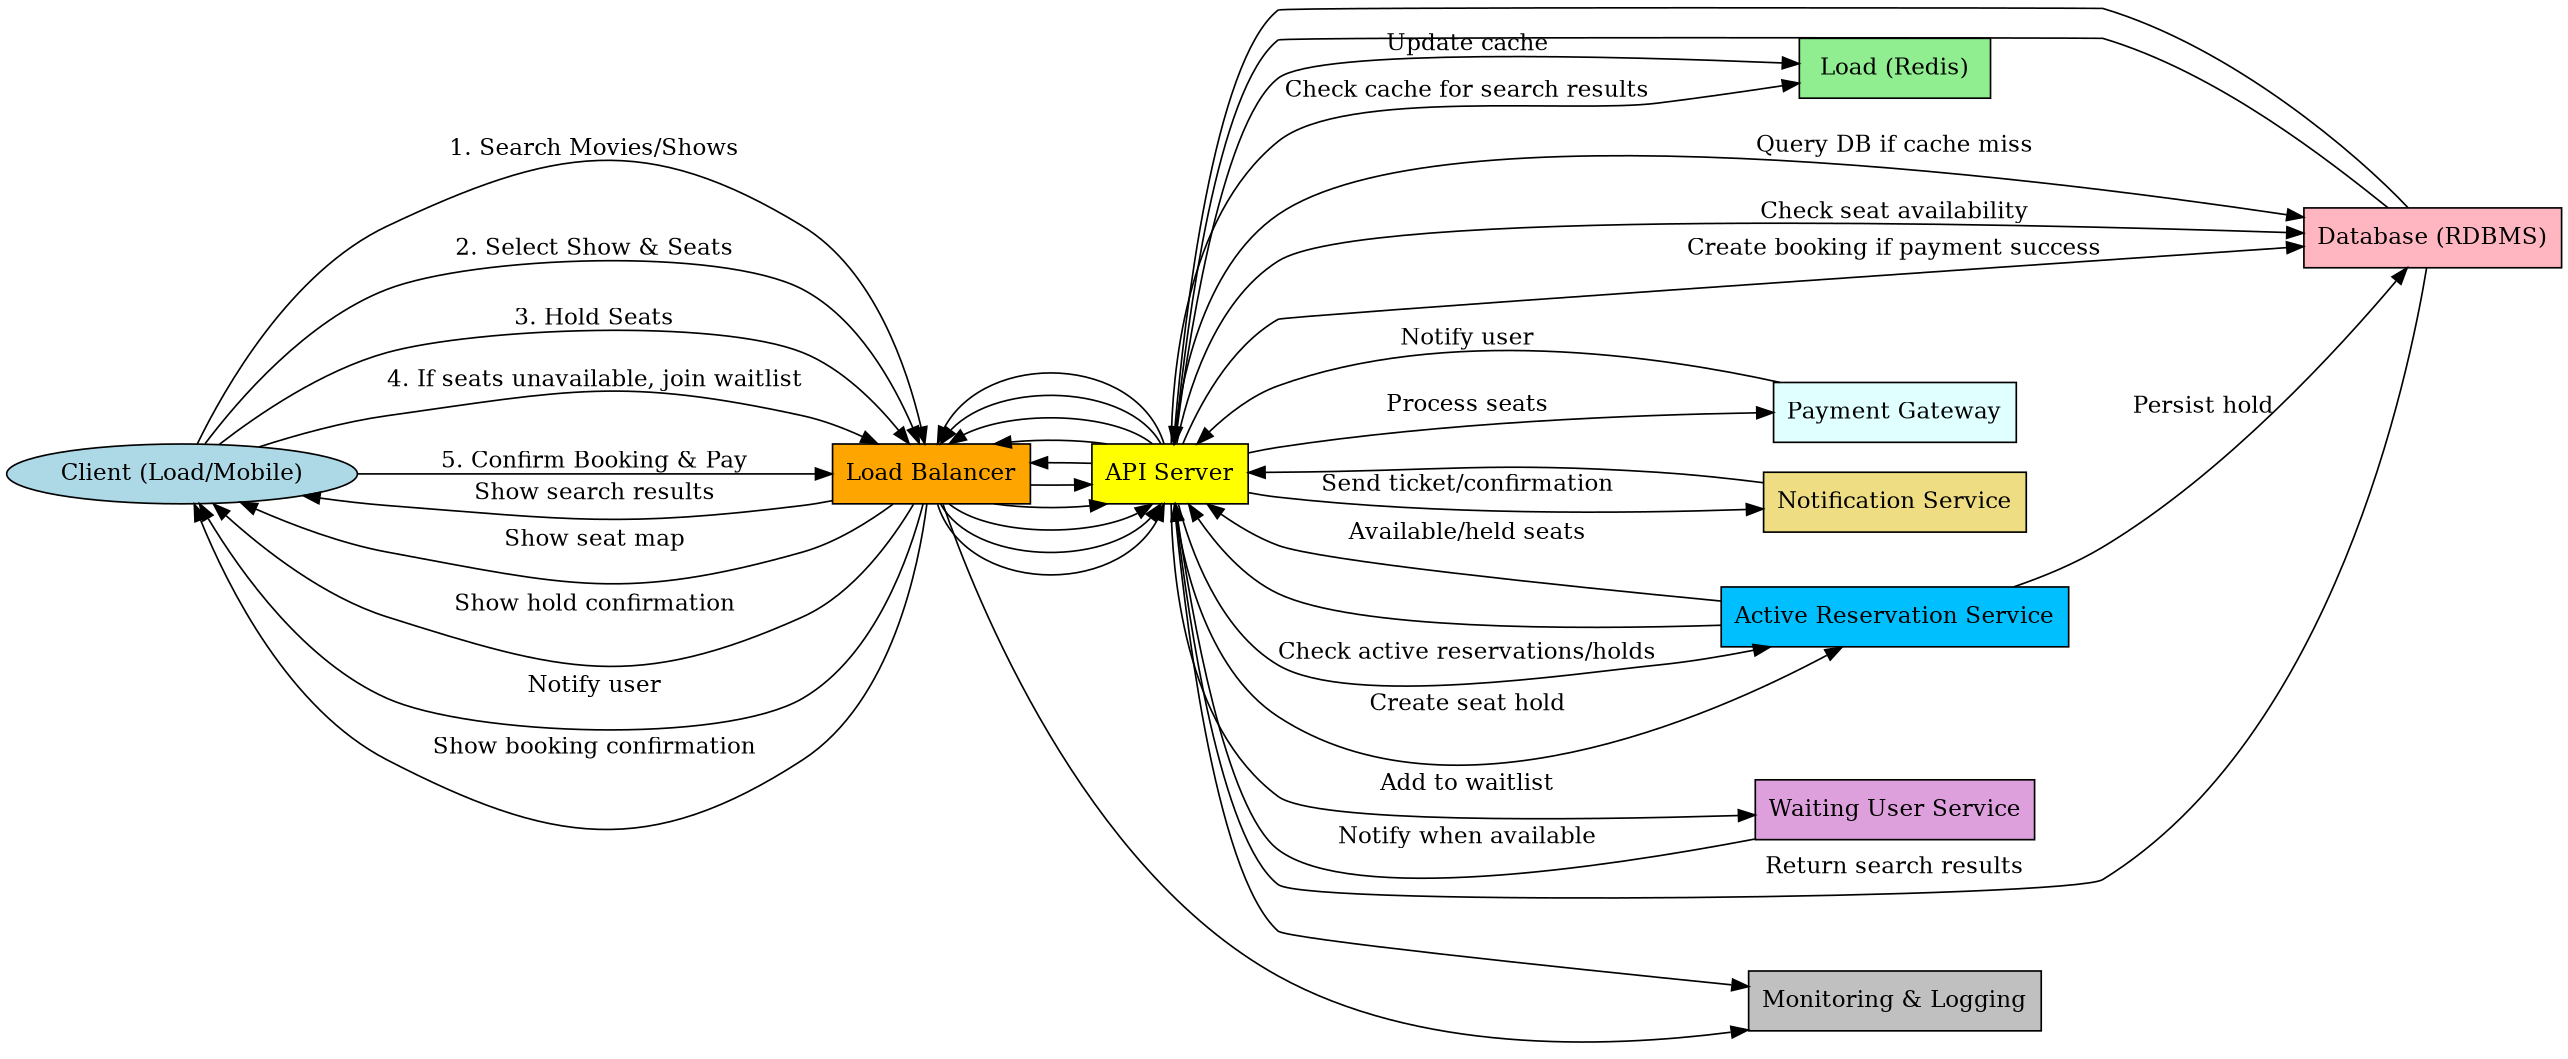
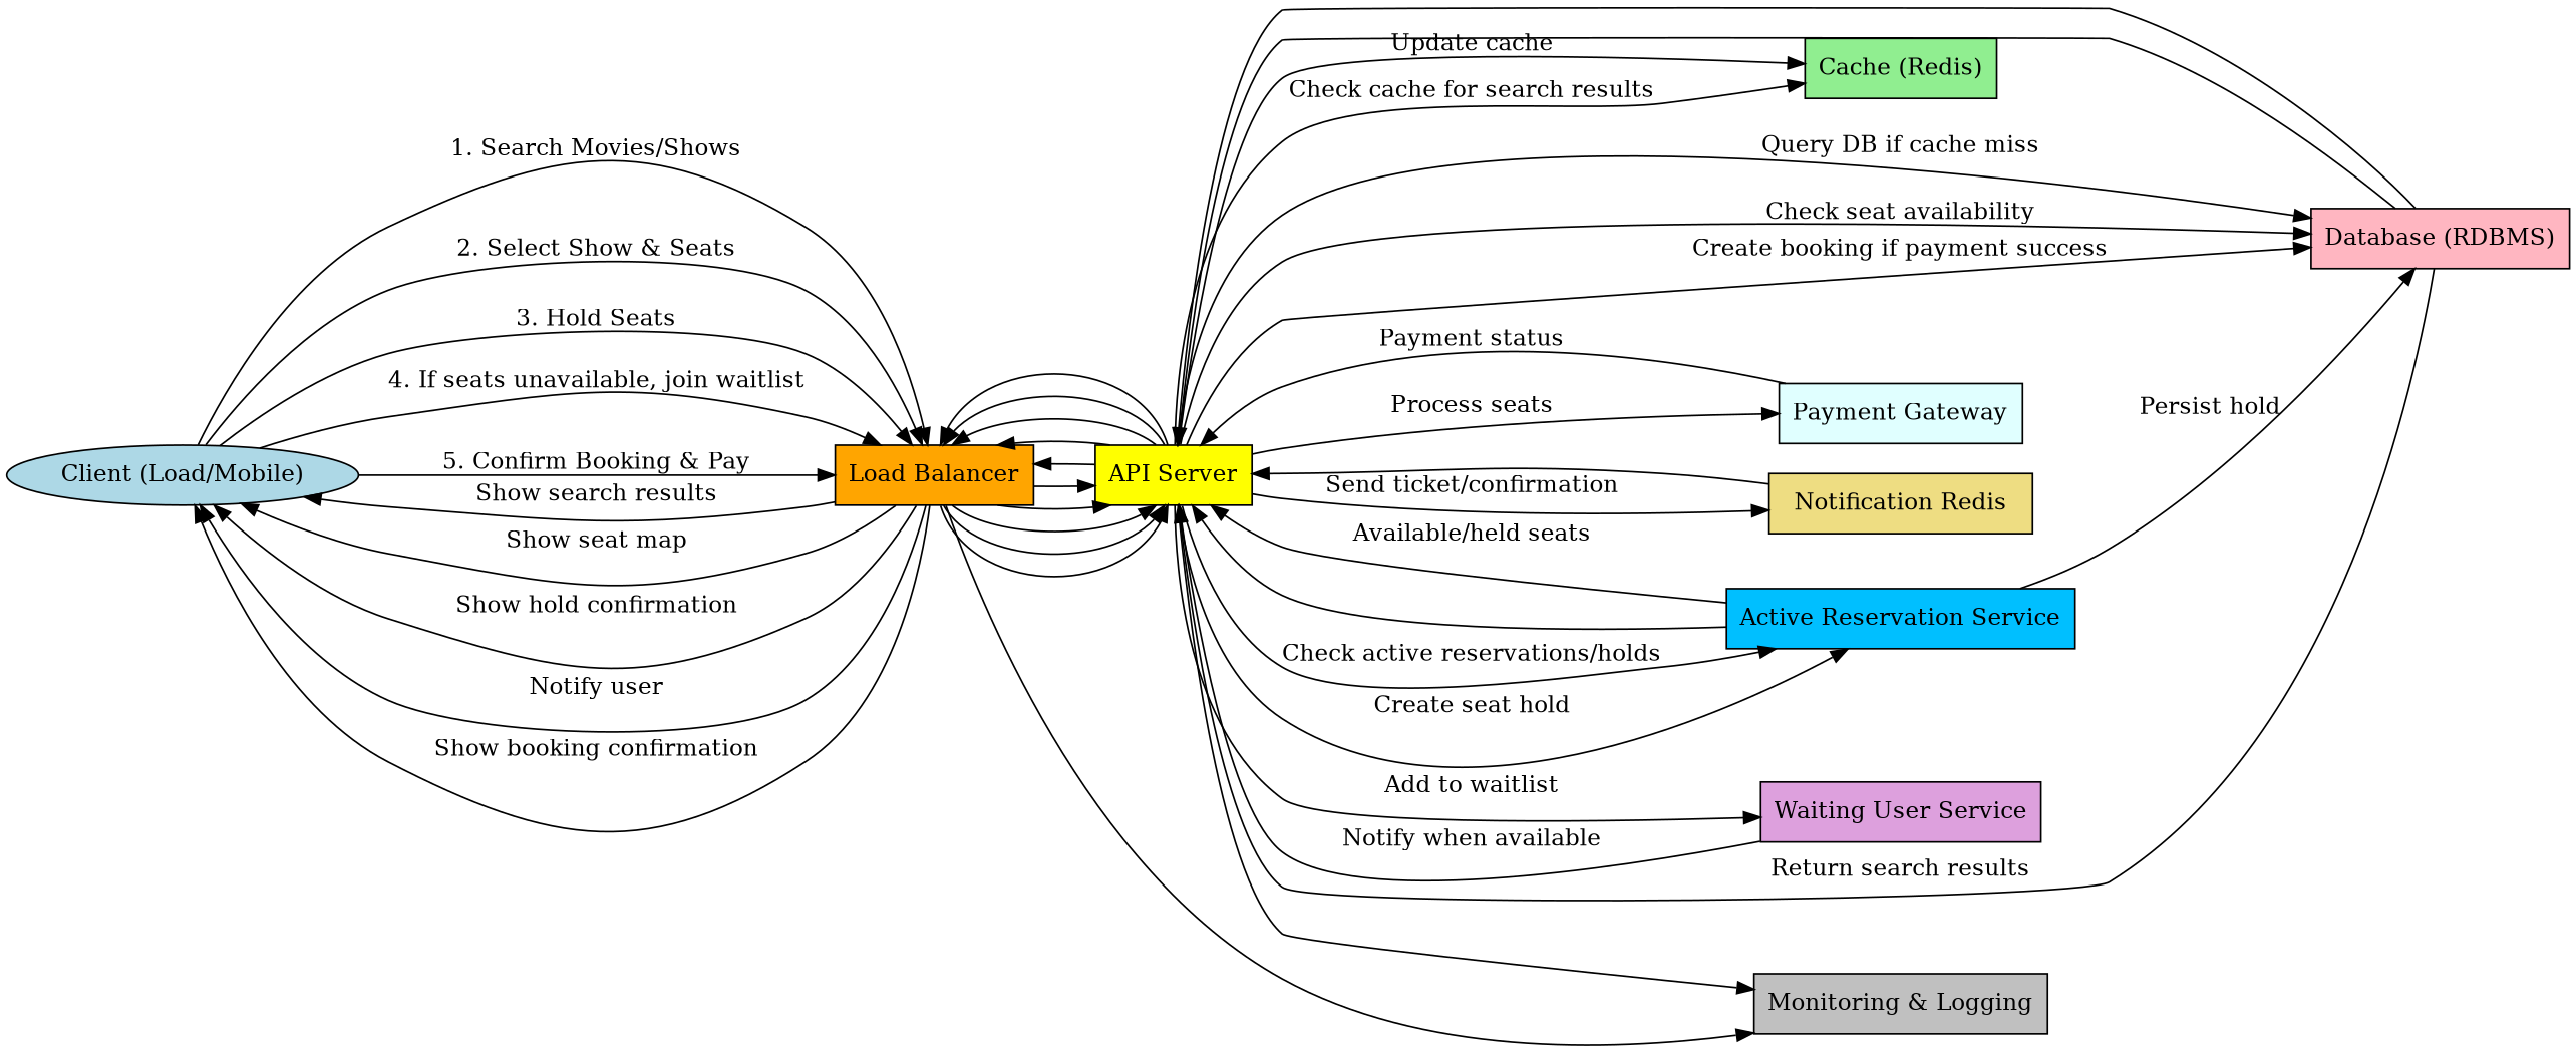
  digraph {
    rankdir=LR
    node [shape=box style=filled]
    n1 [fillcolor=lightblue label="Client (Load/Mobile)" shape=ellipse]
    n2 [fillcolor=orange label="Load Balancer"]
    n3 [fillcolor=yellow label="API Server"]
    n4 [fillcolor=gray label="Monitoring & Logging"]
-   n5 [fillcolor=lightgreen label="Load (Redis)"]
+   n5 [fillcolor=lightgreen label="Cache (Redis)"]
    n6 [fillcolor=lightpink label="Database (RDBMS)"]
    n7 [fillcolor=lightcyan label="Payment Gateway"]
-   n8 [fillcolor=lightgoldenrod label="Notification Service"]
+   n8 [fillcolor=lightgoldenrod label="Notification Redis"]
    n9 [fillcolor=deepskyblue label="Active Reservation Service"]
    n10 [fillcolor=plum label="Waiting User Service"]
    n1 -> n2 [label="1. Search Movies/Shows"]
    n1 -> n2 [label="2. Select Show & Seats"]
    n1 -> n2 [label="3. Hold Seats"]
    n1 -> n2 [label="4. If seats unavailable, join waitlist"]
    n1 -> n2 [label="5. Confirm Booking & Pay"]
    n2 -> n1 [label="Show search results"]
    n2 -> n1 [label="Show seat map"]
    n2 -> n1 [label="Show hold confirmation"]
    n2 -> n1 [label="Notify user"]
    n2 -> n1 [label="Show booking confirmation"]
    n2 -> n3
    n2 -> n3
    n2 -> n3
    n2 -> n3
    n2 -> n3
    n2 -> n4
    n3 -> n2
    n3 -> n2
    n3 -> n2
    n3 -> n2
    n3 -> n2
    n3 -> n4
    n3 -> n5 [label="Check cache for search results"]
    n3 -> n5 [label="Update cache"]
    n3 -> n6 [label="Query DB if cache miss"]
    n3 -> n6 [label="Check seat availability"]
    n3 -> n6 [label="Create booking if payment success"]
    n3 -> n7 [label="Process seats"]
    n3 -> n8 [label="Send ticket/confirmation"]
    n3 -> n9 [label="Check active reservations/holds"]
    n3 -> n9 [label="Create seat hold"]
    n3 -> n10 [label="Add to waitlist"]
    n6 -> n3 [label="Return search results"]
    n6 -> n3
    n6 -> n3
-   n7 -> n3 [label="Notify user"]
+   n7 -> n3 [label="Payment status"]
    n8 -> n3
    n9 -> n3 [label="Available/held seats"]
    n9 -> n3
    n9 -> n6 [label="Persist hold"]
    n10 -> n3 [label="Notify when available"]
  }
